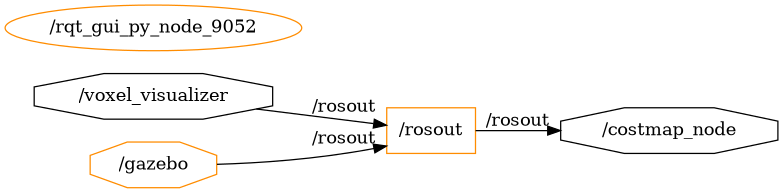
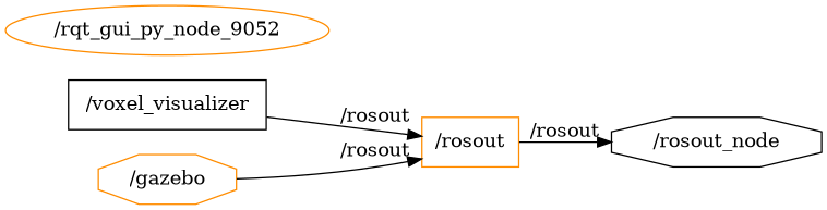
  digraph {
    compound=True
    rank=same
    rankdir=LR
    ranksep=0.2
    node [color=darkorange shape=octagon]
    edge [penwidth=1]
-   n1 [color=black height=0.5 label="/costmap_node" width=1.7873]
+   n1 [color=black height=0.5 label="/rosout_node" width=1.7873]
    n2 [height=0.5 label="/rosout" shape=box width=0.97491]
    n3 [height=0.5 label="/rqt_gui_py_node_9052" shape=ellipse width=2.6359]
-   n4 [color=black height=0.5 label="/voxel_visualizer" width=1.9859]
+   n4 [color=black height=0.5 label="/voxel_visualizer" shape=box width=1.9859]
    n5 [height=0.5 label="/gazebo" width=1.0652]
    n2 -> n1 [label="/rosout"]
    n4 -> n2 [label="/rosout"]
    n5 -> n2 [label="/rosout"]
  }
